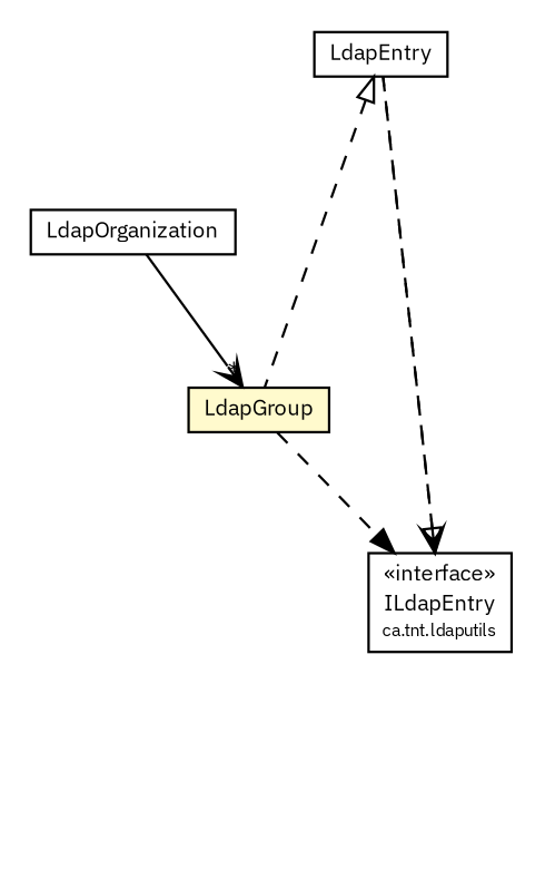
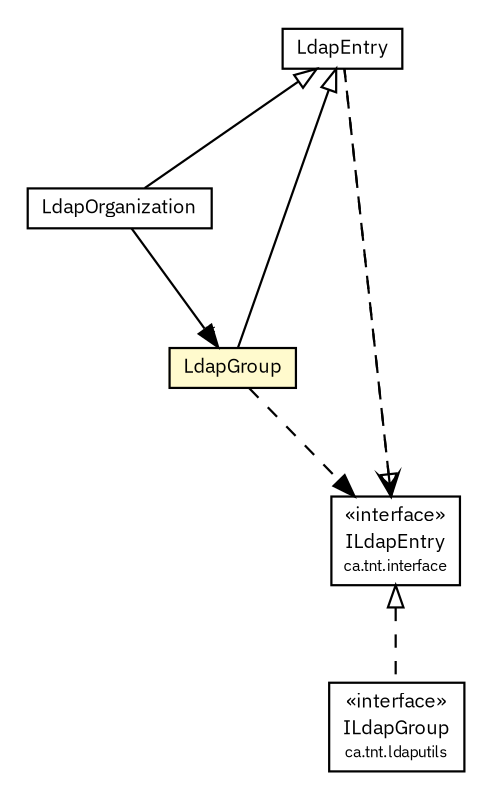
  digraph {
    fontname="IBM Plex Sans"
    node [fontcolor=black fontname="IBM Plex Sans" fontsize=9.0 shape=plaintext]
    edge [arrowtail=empty dir=back fontname="IBM Plex Sans" fontsize=10 headport=p labelfontname=Helvetica labelfontsize=10 tailport=p style=dashed]
    n1 [label=<<table border="0" cellborder="1" cellspacing="0" cellpadding="2" port="p" href="./LdapEntry.html"> 		<tr><td><table border="0" cellspacing="0" cellpadding="1"> 			<tr><td> LdapEntry </td></tr> 		</table></td></tr> 		</table>>]
    n2 [label=<<table border="0" cellborder="1" cellspacing="0" cellpadding="2" port="p" href="./LdapOrganization.html"> 		<tr><td><table border="0" cellspacing="0" cellpadding="1"> 			<tr><td> LdapOrganization </td></tr> 		</table></td></tr> 		</table>>]
    n3 [label=<<table border="0" cellborder="1" cellspacing="0" cellpadding="2" port="p" bgcolor="lemonChiffon" href="./LdapGroup.html"> 		<tr><td><table border="0" cellspacing="0" cellpadding="1"> 			<tr><td> LdapGroup </td></tr> 		</table></td></tr> 		</table>>]
-   n4 [label=<<table border="0" cellborder="1" cellspacing="0" cellpadding="2" port="p" href="../ILdapEntry.html"> 		<tr><td><table border="0" cellspacing="0" cellpadding="1"> 			<tr><td> &laquo;interface&raquo; </td></tr> 			<tr><td> ILdapEntry </td></tr> 			<tr><td><font point-size="7.0"> ca.tnt.ldaputils </font></td></tr> 		</table></td></tr> 		</table>>]
-   n1 -> n3
+   n4 [label=<<table border="0" cellborder="1" cellspacing="0" cellpadding="2" port="p" href="../ILdapEntry.html"> 		<tr><td><table border="0" cellspacing="0" cellpadding="1"> 			<tr><td> &laquo;interface&raquo; </td></tr> 			<tr><td> ILdapEntry </td></tr> 			<tr><td><font point-size="7.0"> ca.tnt.interface </font></td></tr> 		</table></td></tr> 		</table>>]
+   n5 [label=<<table border="0" cellborder="1" cellspacing="0" cellpadding="2" port="p" href="../ILdapGroup.html"> 		<tr><td><table border="0" cellspacing="0" cellpadding="1"> 			<tr><td> &laquo;interface&raquo; </td></tr> 			<tr><td> ILdapGroup </td></tr> 			<tr><td><font point-size="7.0"> ca.tnt.ldaputils </font></td></tr> 		</table></td></tr> 		</table>>]
+   n1 -> n2 [style=""]
+   n1 -> n3 [style=""]
    n1 -> n4 [arrowhead=open color=black fontcolor=black fontsize=10.0 arrowtail="" dir=""]
-   n2 -> n3 [arrowhead=open color=black fontcolor=black fontsize=10.0 headlabel="*" arrowtail="" dir="" style=""]
+   n2 -> n3 [arrowhead=normal color=black fontcolor=black fontsize=10.0 headlabel="*" arrowtail="" dir="" style=""]
    n3 -> n4 [arrowhead=normal color=black fontcolor=black fontsize=10.0 arrowtail="" dir=""]
    n4 -> n1
+   n4 -> n5
  }
